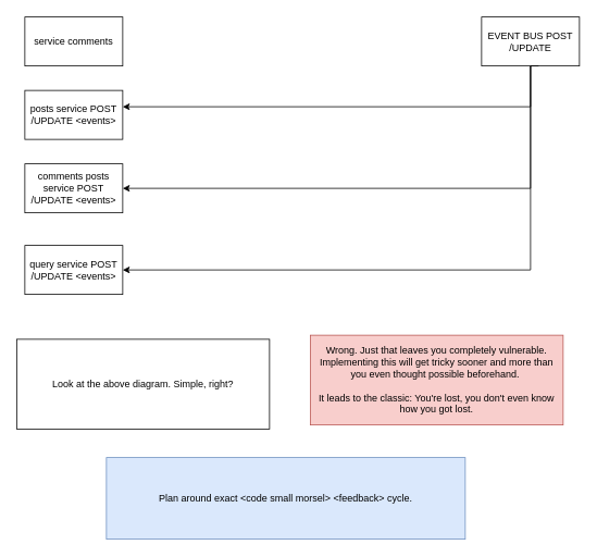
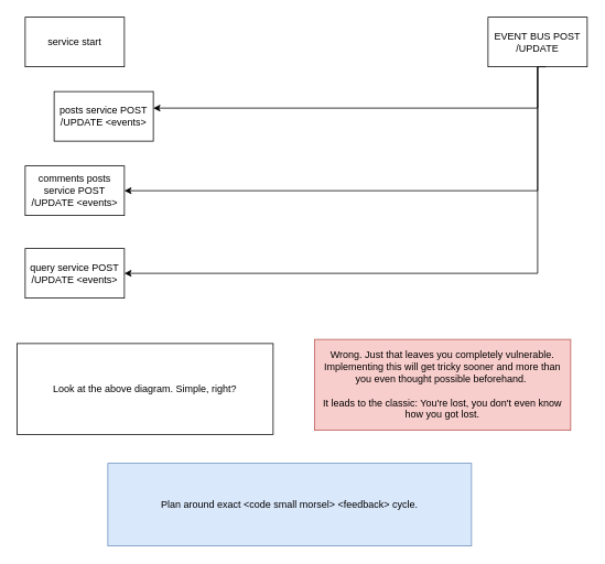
  <mxCell id="0" />
  <mxCell id="1" parent="0" />
- <mxCell id="2" value="service comments" style="rounded=0;whiteSpace=wrap;html=1;" parent="1" vertex="1"><mxGeometry x="30" y="20" width="120" height="60" as="geometry" /></mxCell>
+ <mxCell id="2" value="service start" style="rounded=0;whiteSpace=wrap;html=1;" parent="1" vertex="1"><mxGeometry x="30" y="20" width="120" height="60" as="geometry" /></mxCell>
  <mxCell id="3" value="&lt;br&gt;" style="text;html=1;align=center;verticalAlign=middle;resizable=0;points=[];autosize=1;strokeColor=none;fillColor=none;fontSize=18;" parent="1" vertex="1"><mxGeometry x="195" y="30" width="20" height="40" as="geometry" /></mxCell>
  <mxCell id="4" style="edgeStyle=orthogonalEdgeStyle;rounded=0;orthogonalLoop=1;jettySize=auto;html=1;" parent="1" source="6" target="9" edge="1"><mxGeometry relative="1" as="geometry"><Array as="points"><mxPoint x="650" y="130" /></Array></mxGeometry></mxCell>
  <mxCell id="5" style="edgeStyle=orthogonalEdgeStyle;rounded=0;orthogonalLoop=1;jettySize=auto;html=1;" parent="1" source="6" target="8" edge="1"><mxGeometry relative="1" as="geometry"><Array as="points"><mxPoint x="650" y="230" /></Array></mxGeometry></mxCell>
  <mxCell id="6" value="EVENT BUS POST /UPDATE" style="rounded=0;whiteSpace=wrap;html=1;" parent="1" vertex="1"><mxGeometry x="590" y="20" width="120" height="60" as="geometry" /></mxCell>
  <mxCell id="7" value="query service POST /UPDATE &amp;lt;events&amp;gt;" style="rounded=0;whiteSpace=wrap;html=1;" parent="1" vertex="1"><mxGeometry x="30" y="300" width="120" height="60" as="geometry" /></mxCell>
  <mxCell id="8" value="comments posts service POST /UPDATE &amp;lt;events&amp;gt;" style="rounded=0;whiteSpace=wrap;html=1;" parent="1" vertex="1"><mxGeometry x="30" y="200" width="120" height="60" as="geometry" /></mxCell>
- <mxCell id="9" value="posts service POST /UPDATE &amp;lt;events&amp;gt;" style="rounded=0;whiteSpace=wrap;html=1;" parent="1" vertex="1"><mxGeometry x="30" y="110" width="120" height="60" as="geometry" /></mxCell>
+ <mxCell id="9" value="posts service POST /UPDATE &amp;lt;events&amp;gt;" style="rounded=0;whiteSpace=wrap;html=1;" parent="1" vertex="1"><mxGeometry x="65" y="110" width="120" height="60" as="geometry" /></mxCell>
  <mxCell id="10" style="edgeStyle=orthogonalEdgeStyle;rounded=0;orthogonalLoop=1;jettySize=auto;html=1;" parent="1" edge="1"><mxGeometry relative="1" as="geometry"><mxPoint x="660" y="80" as="sourcePoint" /><mxPoint x="150" y="330" as="targetPoint" /><Array as="points"><mxPoint x="650" y="80" /><mxPoint x="650" y="330" /></Array></mxGeometry></mxCell>
  <mxCell id="11" value="Look at the above diagram. Simple, right?" style="rounded=0;whiteSpace=wrap;html=1;" vertex="1" parent="1"><mxGeometry x="20" y="415" width="310" height="110" as="geometry" /></mxCell>
  <mxCell id="12" value="Wrong. Just that leaves you completely vulnerable. Implementing this will get tricky sooner and more than you even thought possible beforehand.&amp;nbsp;&lt;br&gt;&lt;br&gt;It leads to the classic: You're lost, you don't even know how you got lost." style="rounded=0;whiteSpace=wrap;html=1;fillColor=#f8cecc;strokeColor=#b85450;" vertex="1" parent="1"><mxGeometry x="380" y="410" width="310" height="110" as="geometry" /></mxCell>
  <mxCell id="13" value="Plan around exact &amp;lt;code small morsel&amp;gt; &amp;lt;feedback&amp;gt; cycle." style="rounded=0;whiteSpace=wrap;html=1;fillColor=#dae8fc;strokeColor=#6c8ebf;" vertex="1" parent="1"><mxGeometry x="130" y="560" width="440" height="100" as="geometry" /></mxCell>
